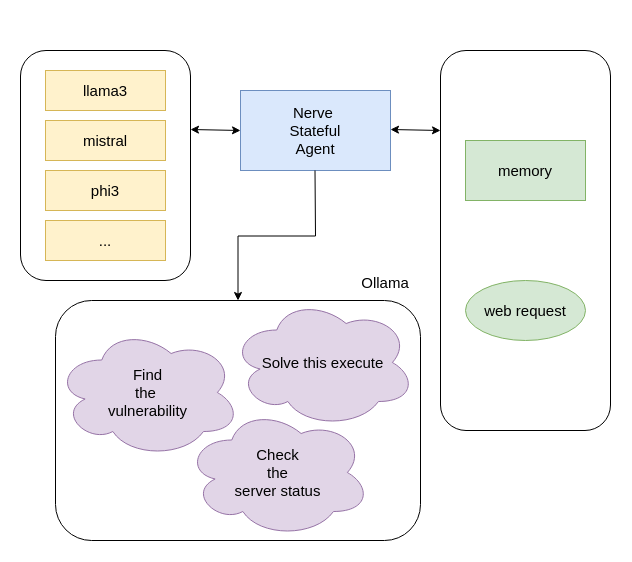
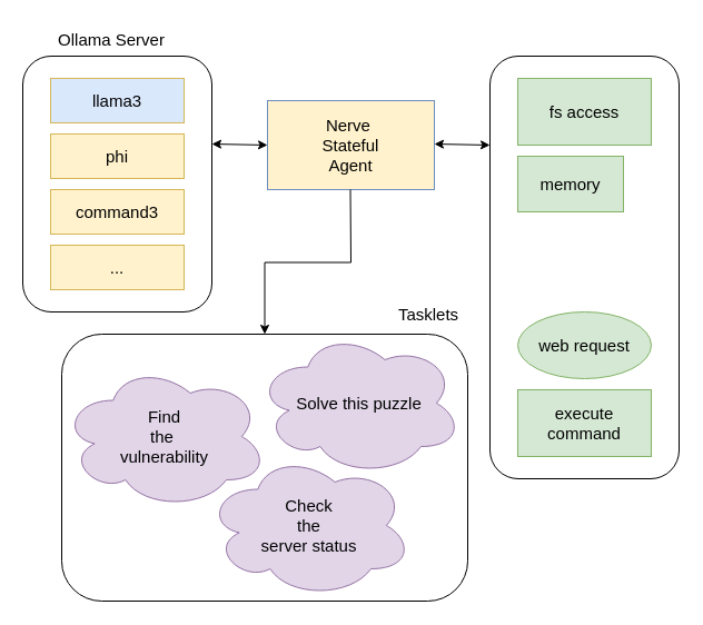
  <mxCell id="0" />
  <mxCell id="1" parent="0" />
  <mxCell id="2" value="" style="rounded=1;whiteSpace=wrap;html=1;" vertex="1" parent="1"><mxGeometry x="55" y="300" width="365" height="240" as="geometry" /></mxCell>
  <mxCell id="3" value="" style="rounded=1;whiteSpace=wrap;html=1;" vertex="1" parent="1"><mxGeometry x="20" y="50" width="170" height="230" as="geometry" /></mxCell>
  <mxCell id="4" value="" style="rounded=1;whiteSpace=wrap;html=1;" vertex="1" parent="1"><mxGeometry x="440" y="50" width="170" height="380" as="geometry" /></mxCell>
- <mxCell id="5" value="&lt;font style=&quot;font-size: 15px;&quot;&gt;Nerve&amp;nbsp;&lt;/font&gt;&lt;div&gt;&lt;font style=&quot;font-size: 15px;&quot;&gt;Stateful&lt;/font&gt;&lt;/div&gt;&lt;div&gt;&lt;font style=&quot;font-size: 15px;&quot;&gt;Agent&lt;/font&gt;&lt;/div&gt;" style="rounded=0;whiteSpace=wrap;html=1;fillColor=#dae8fc;strokeColor=#6c8ebf;" vertex="1" parent="1"><mxGeometry x="240" y="90" width="150" height="80" as="geometry" /></mxCell>
- <mxCell id="7" value="&lt;font style=&quot;font-size: 15px;&quot;&gt;memory&lt;/font&gt;" style="rounded=0;whiteSpace=wrap;html=1;fillColor=#d5e8d4;strokeColor=#82b366;" vertex="1" parent="1"><mxGeometry x="465" y="140" width="120" height="60" as="geometry" /></mxCell>
+ <mxCell id="5" value="&lt;font style=&quot;font-size: 15px;&quot;&gt;Nerve&amp;nbsp;&lt;/font&gt;&lt;div&gt;&lt;font style=&quot;font-size: 15px;&quot;&gt;Stateful&lt;/font&gt;&lt;/div&gt;&lt;div&gt;&lt;font style=&quot;font-size: 15px;&quot;&gt;Agent&lt;/font&gt;&lt;/div&gt;" style="rounded=0;whiteSpace=wrap;html=1;fillColor=#fff2cc;strokeColor=#6c8ebf;" vertex="1" parent="1"><mxGeometry x="240" y="90" width="150" height="80" as="geometry" /></mxCell>
+ <mxCell id="6" value="&lt;font style=&quot;font-size: 15px;&quot;&gt;fs access&lt;/font&gt;" style="rounded=0;whiteSpace=wrap;html=1;fillColor=#d5e8d4;strokeColor=#82b366;" vertex="1" parent="1"><mxGeometry x="465" y="70" width="120" height="60" as="geometry" /></mxCell>
+ <mxCell id="7" value="&lt;font style=&quot;font-size: 15px;&quot;&gt;memory&lt;/font&gt;" style="rounded=0;whiteSpace=wrap;html=1;fillColor=#d5e8d4;strokeColor=#82b366;" vertex="1" parent="1"><mxGeometry x="465" y="140" width="95" height="50" as="geometry" /></mxCell>
  <mxCell id="8" value="&lt;font style=&quot;font-size: 15px;&quot;&gt;web request&lt;/font&gt;" style="ellipse;whiteSpace=wrap;html=1;fillColor=#d5e8d4;strokeColor=#82b366;" vertex="1" parent="1"><mxGeometry x="465" y="280" width="120" height="60" as="geometry" /></mxCell>
- <mxCell id="11" value="&lt;font style=&quot;font-size: 15px;&quot;&gt;llama3&lt;/font&gt;" style="rounded=0;whiteSpace=wrap;html=1;fillColor=#fff2cc;strokeColor=#d6b656;" vertex="1" parent="1"><mxGeometry x="45" y="70" width="120" height="40" as="geometry" /></mxCell>
- <mxCell id="12" value="&lt;font style=&quot;font-size: 15px;&quot;&gt;mistral&lt;/font&gt;" style="rounded=0;whiteSpace=wrap;html=1;fillColor=#fff2cc;strokeColor=#d6b656;" vertex="1" parent="1"><mxGeometry x="45" y="120" width="120" height="40" as="geometry" /></mxCell>
- <mxCell id="13" value="&lt;font style=&quot;font-size: 15px;&quot;&gt;phi3&lt;/font&gt;" style="rounded=0;whiteSpace=wrap;html=1;fillColor=#fff2cc;strokeColor=#d6b656;" vertex="1" parent="1"><mxGeometry x="45" y="170" width="120" height="40" as="geometry" /></mxCell>
+ <mxCell id="9" value="&lt;font style=&quot;font-size: 15px;&quot;&gt;execute command&lt;/font&gt;" style="rounded=0;whiteSpace=wrap;html=1;fillColor=#d5e8d4;strokeColor=#82b366;" vertex="1" parent="1"><mxGeometry x="465" y="350" width="120" height="60" as="geometry" /></mxCell>
+ <mxCell id="10" value="Ollama Server" style="text;html=1;align=center;verticalAlign=middle;whiteSpace=wrap;rounded=0;fontSize=15;fontStyle=0" vertex="1" parent="1"><mxGeometry x="25" y="20" width="150" height="30" as="geometry" /></mxCell>
+ <mxCell id="11" value="&lt;font style=&quot;font-size: 15px;&quot;&gt;llama3&lt;/font&gt;" style="rounded=0;whiteSpace=wrap;html=1;fillColor=#dae8fc;strokeColor=#d6b656;" vertex="1" parent="1"><mxGeometry x="45" y="70" width="120" height="40" as="geometry" /></mxCell>
+ <mxCell id="12" value="&lt;font style=&quot;font-size: 15px;&quot;&gt;phi&lt;/font&gt;" style="rounded=0;whiteSpace=wrap;html=1;fillColor=#fff2cc;strokeColor=#d6b656;" vertex="1" parent="1"><mxGeometry x="45" y="120" width="120" height="40" as="geometry" /></mxCell>
+ <mxCell id="13" value="&lt;font style=&quot;font-size: 15px;&quot;&gt;command3&lt;/font&gt;" style="rounded=0;whiteSpace=wrap;html=1;fillColor=#fff2cc;strokeColor=#d6b656;" vertex="1" parent="1"><mxGeometry x="45" y="170" width="120" height="40" as="geometry" /></mxCell>
  <mxCell id="14" value="&lt;font style=&quot;font-size: 15px;&quot;&gt;...&lt;/font&gt;" style="rounded=0;whiteSpace=wrap;html=1;fillColor=#fff2cc;strokeColor=#d6b656;" vertex="1" parent="1"><mxGeometry x="45" y="220" width="120" height="40" as="geometry" /></mxCell>
  <mxCell id="15" value="&lt;font style=&quot;font-size: 15px;&quot;&gt;Find&lt;/font&gt;&lt;div style=&quot;font-size: 15px;&quot;&gt;&lt;font style=&quot;font-size: 15px;&quot;&gt;the&amp;nbsp;&lt;/font&gt;&lt;/div&gt;&lt;div style=&quot;font-size: 15px;&quot;&gt;&lt;font style=&quot;font-size: 15px;&quot;&gt;vulnerability&lt;/font&gt;&lt;/div&gt;" style="ellipse;shape=cloud;whiteSpace=wrap;html=1;fillColor=#e1d5e7;strokeColor=#9673a6;" vertex="1" parent="1"><mxGeometry x="55" y="327" width="185" height="130" as="geometry" /></mxCell>
  <mxCell id="16" value="&lt;span style=&quot;font-size: 15px;&quot;&gt;Check&lt;/span&gt;&lt;div&gt;&lt;span style=&quot;font-size: 15px;&quot;&gt;the&lt;/span&gt;&lt;/div&gt;&lt;div&gt;&lt;span style=&quot;font-size: 15px;&quot;&gt;server status&lt;/span&gt;&lt;/div&gt;" style="ellipse;shape=cloud;whiteSpace=wrap;html=1;fillColor=#e1d5e7;strokeColor=#9673a6;" vertex="1" parent="1"><mxGeometry x="185" y="407" width="185" height="130" as="geometry" /></mxCell>
- <mxCell id="17" value="&lt;span style=&quot;font-size: 15px;&quot;&gt;Solve this execute&lt;/span&gt;" style="ellipse;shape=cloud;whiteSpace=wrap;html=1;fillColor=#e1d5e7;strokeColor=#9673a6;" vertex="1" parent="1"><mxGeometry x="230" y="297" width="185" height="130" as="geometry" /></mxCell>
- <mxCell id="18" value="Ollama" style="text;html=1;align=center;verticalAlign=middle;whiteSpace=wrap;rounded=0;fontSize=15;fontStyle=0" vertex="1" parent="1"><mxGeometry x="310" y="267" width="150" height="30" as="geometry" /></mxCell>
+ <mxCell id="17" value="&lt;span style=&quot;font-size: 15px;&quot;&gt;Solve this puzzle&lt;/span&gt;" style="ellipse;shape=cloud;whiteSpace=wrap;html=1;fillColor=#e1d5e7;strokeColor=#9673a6;" vertex="1" parent="1"><mxGeometry x="230" y="297" width="185" height="130" as="geometry" /></mxCell>
+ <mxCell id="18" value="Tasklets" style="text;html=1;align=center;verticalAlign=middle;whiteSpace=wrap;rounded=0;fontSize=15;fontStyle=0" vertex="1" parent="1"><mxGeometry x="310" y="267" width="150" height="30" as="geometry" /></mxCell>
  <mxCell id="19" value="" style="endArrow=classic;startArrow=classic;html=1;rounded=0;entryX=0;entryY=0.5;entryDx=0;entryDy=0;" edge="1" parent="1" target="5"><mxGeometry width="50" height="50" relative="1" as="geometry"><mxPoint x="190" y="129" as="sourcePoint" /><mxPoint x="235" y="129" as="targetPoint" /></mxGeometry></mxCell>
  <mxCell id="20" value="" style="endArrow=classic;startArrow=classic;html=1;rounded=0;entryX=0;entryY=0.5;entryDx=0;entryDy=0;" edge="1" parent="1"><mxGeometry width="50" height="50" relative="1" as="geometry"><mxPoint x="390" y="129" as="sourcePoint" /><mxPoint x="440" y="130" as="targetPoint" /></mxGeometry></mxCell>
  <mxCell id="21" value="" style="endArrow=classic;startArrow=none;html=1;rounded=0;entryX=0.5;entryY=0;entryDx=0;entryDy=0;edgeStyle=orthogonalEdgeStyle;startFill=0;" edge="1" parent="1" target="2"><mxGeometry width="50" height="50" relative="1" as="geometry"><mxPoint x="314.5" y="170" as="sourcePoint" /><mxPoint x="314.5" y="220" as="targetPoint" /></mxGeometry></mxCell>
